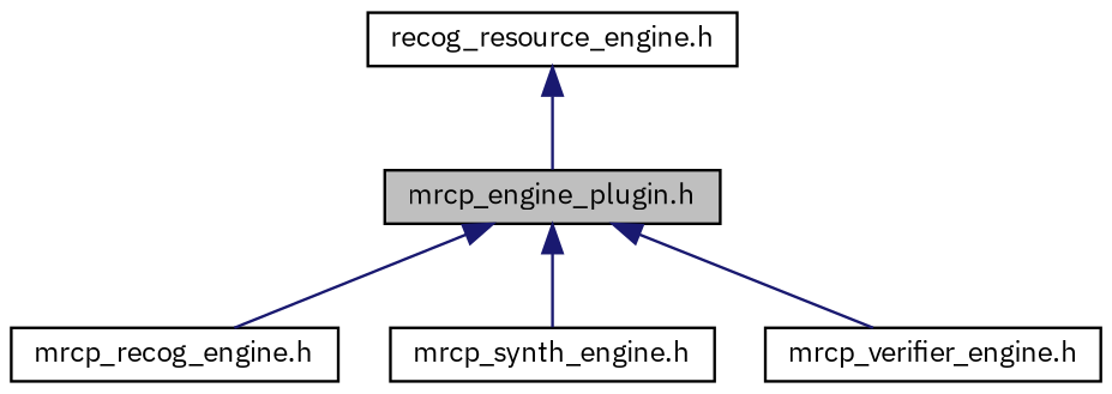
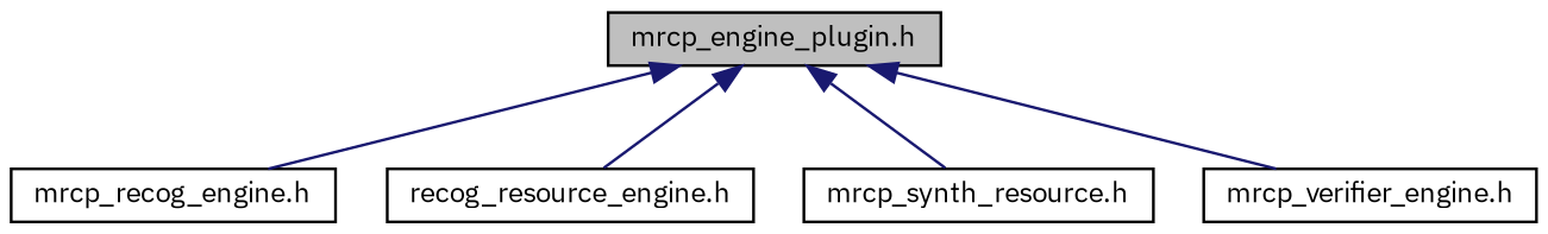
  digraph {
    fontname="IBM Plex Sans"
    node [color=black fillcolor=white fontname="IBM Plex Sans" fontsize=10 shape=record style=filled]
    edge [color=midnightblue dir=back fontname="IBM Plex Sans" fontsize=10 labelfontname=Helvetica labelfontsize=10 style=solid]
    n1 [fillcolor=grey75 fontcolor=black height=0.2 label="mrcp_engine_plugin.h" width=0.4]
    n2 [height=0.2 label="mrcp_recog_engine.h" width=0.4]
    n3 [height=0.2 label="recog_resource_engine.h" width=0.4]
-   n4 [height=0.2 label="mrcp_synth_engine.h" width=0.4]
+   n4 [height=0.2 label="mrcp_synth_resource.h" width=0.4]
    n5 [height=0.2 label="mrcp_verifier_engine.h" width=0.4]
    n1 -> n2
-   n3 -> n1
+   n1 -> n3
    n1 -> n4
    n1 -> n5
  }
